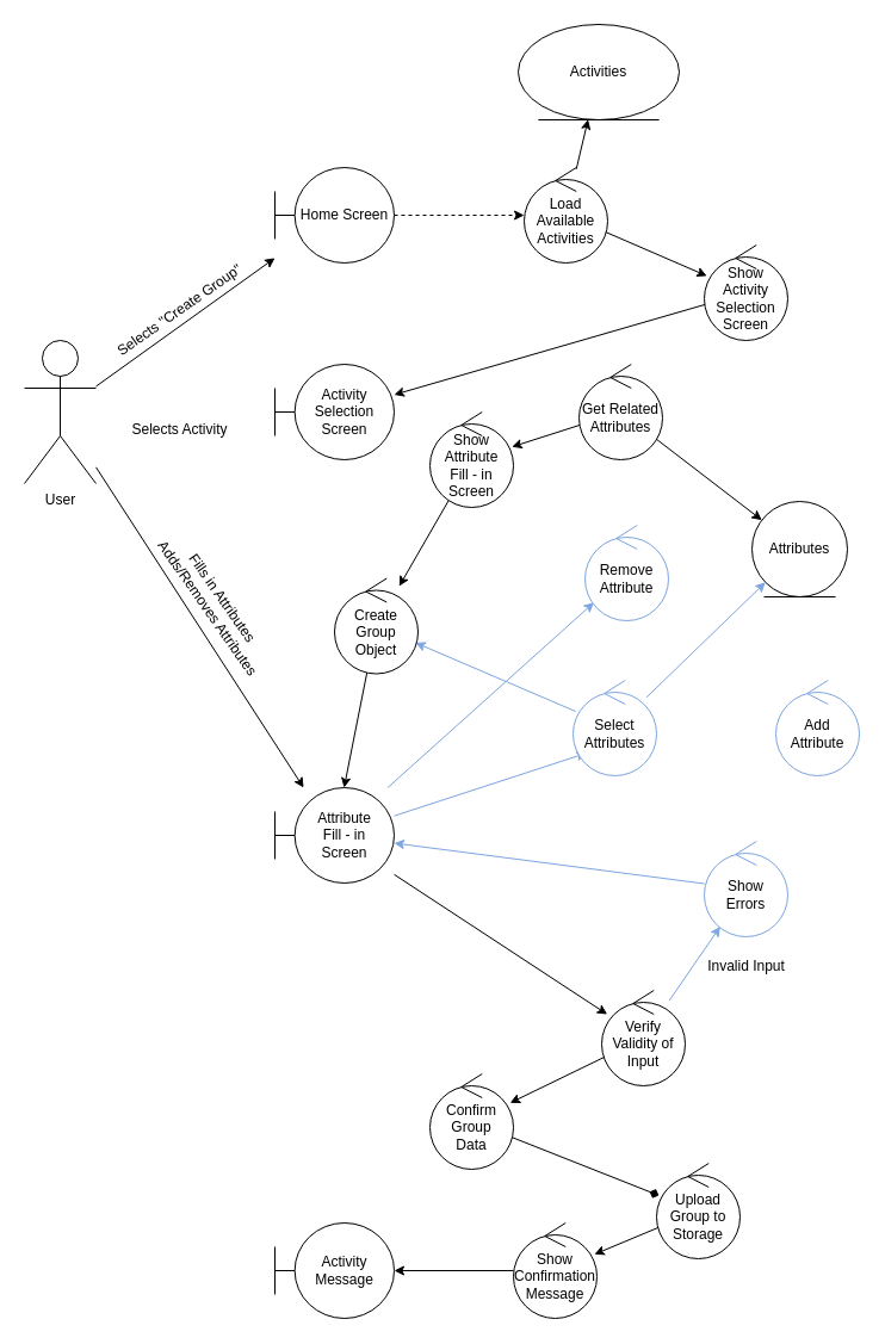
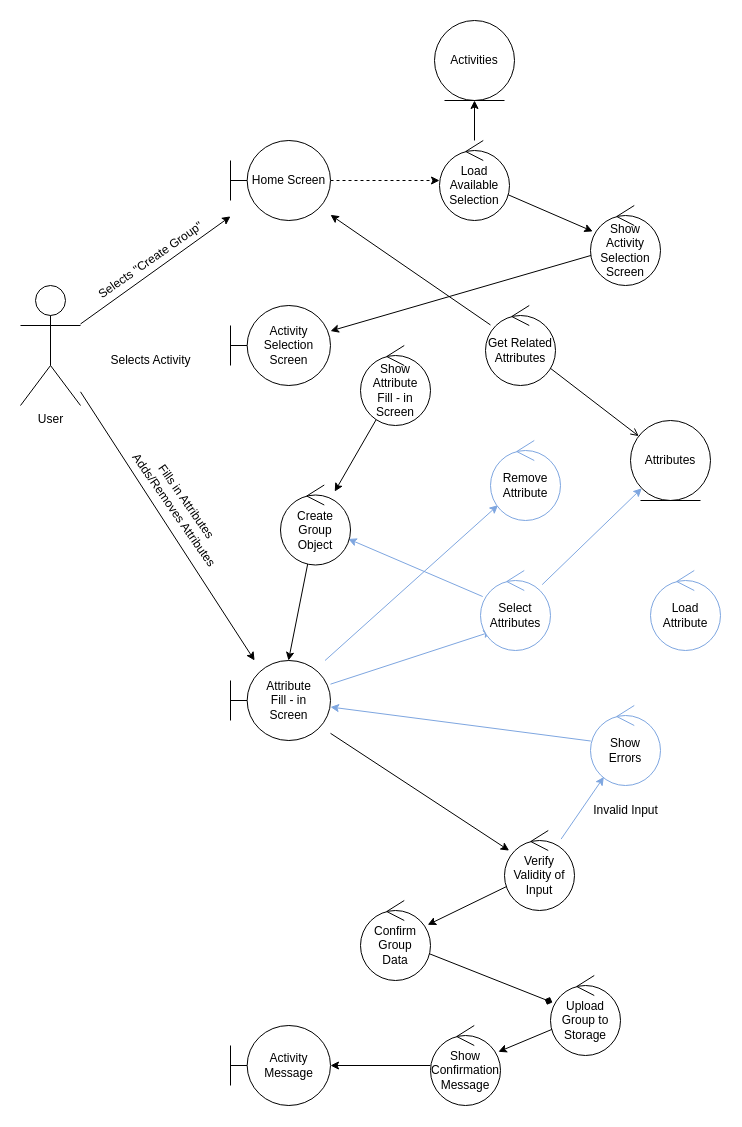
  <mxCell id="0" />
  <mxCell id="1" parent="0" />
  <mxCell id="2" style="edgeStyle=none;rounded=0;orthogonalLoop=1;jettySize=auto;html=1;strokeColor=#000000;" parent="1" source="4" target="9" edge="1"><mxGeometry relative="1" as="geometry" /></mxCell>
  <mxCell id="3" style="edgeStyle=none;rounded=0;orthogonalLoop=1;jettySize=auto;html=1;strokeColor=#000000;" parent="1" source="4" target="25" edge="1"><mxGeometry relative="1" as="geometry" /></mxCell>
  <mxCell id="4" value="User" style="shape=umlActor;verticalLabelPosition=bottom;verticalAlign=top;html=1;outlineConnect=0;rounded=0;" parent="1" vertex="1"><mxGeometry x="20" y="285" width="60" height="120" as="geometry" /></mxCell>
- <mxCell id="5" value="&lt;div&gt;Activities&lt;/div&gt;" style="ellipse;shape=umlEntity;whiteSpace=wrap;html=1;rounded=0;" parent="1" vertex="1"><mxGeometry x="434" y="20" width="135" height="80" as="geometry" /></mxCell>
+ <mxCell id="5" value="&lt;div&gt;Activities&lt;/div&gt;" style="ellipse;shape=umlEntity;whiteSpace=wrap;html=1;rounded=0;" parent="1" vertex="1"><mxGeometry x="434" y="20" width="80" height="80" as="geometry" /></mxCell>
  <mxCell id="6" style="edgeStyle=none;orthogonalLoop=1;jettySize=auto;html=1;" parent="1" source="7" target="10" edge="1"><mxGeometry relative="1" as="geometry" /></mxCell>
  <mxCell id="7" value="&lt;div&gt;Show&lt;/div&gt;&lt;div&gt;Activity&lt;/div&gt;&lt;div&gt;Selection Screen&lt;/div&gt;" style="ellipse;shape=umlControl;whiteSpace=wrap;html=1;rounded=0;" parent="1" vertex="1"><mxGeometry x="590" y="205" width="70" height="80" as="geometry" /></mxCell>
  <mxCell id="8" style="edgeStyle=none;orthogonalLoop=1;jettySize=auto;html=1;dashed=1;" parent="1" source="9" target="28" edge="1"><mxGeometry relative="1" as="geometry" /></mxCell>
  <mxCell id="9" value="&lt;div&gt;Home Screen&lt;/div&gt;" style="shape=umlBoundary;whiteSpace=wrap;html=1;rounded=0;" parent="1" vertex="1"><mxGeometry x="230" y="140" width="100" height="80" as="geometry" /></mxCell>
  <mxCell id="10" value="Activity Selection Screen" style="shape=umlBoundary;whiteSpace=wrap;html=1;rounded=0;" parent="1" vertex="1"><mxGeometry x="230" y="305" width="100" height="80" as="geometry" /></mxCell>
  <mxCell id="11" style="edgeStyle=none;rounded=0;orthogonalLoop=1;jettySize=auto;html=1;" parent="1" source="12" target="31" edge="1"><mxGeometry relative="1" as="geometry" /></mxCell>
  <mxCell id="12" value="&lt;div&gt;Show&lt;/div&gt;&lt;div&gt;Confirmation&lt;/div&gt;&lt;div&gt;Message&lt;/div&gt;" style="ellipse;shape=umlControl;whiteSpace=wrap;html=1;rounded=0;" parent="1" vertex="1"><mxGeometry x="430" y="1025" width="70" height="80" as="geometry" /></mxCell>
  <mxCell id="13" style="edgeStyle=none;rounded=0;orthogonalLoop=1;jettySize=auto;html=1;endArrow=diamond;" parent="1" source="14" target="33" edge="1"><mxGeometry relative="1" as="geometry" /></mxCell>
  <mxCell id="14" value="&lt;div&gt;Confirm&lt;/div&gt;&lt;div&gt;Group&lt;/div&gt;&lt;div&gt;Data&lt;br&gt;&lt;/div&gt;" style="ellipse;shape=umlControl;whiteSpace=wrap;html=1;rounded=0;" parent="1" vertex="1"><mxGeometry x="360" y="900" width="70" height="80" as="geometry" /></mxCell>
  <mxCell id="15" value="Attributes" style="ellipse;shape=umlEntity;whiteSpace=wrap;html=1;rounded=0;" parent="1" vertex="1"><mxGeometry x="630" y="420" width="80" height="80" as="geometry" /></mxCell>
- <mxCell id="16" style="edgeStyle=none;orthogonalLoop=1;jettySize=auto;html=1;" parent="1" source="18" target="15" edge="1"><mxGeometry relative="1" as="geometry" /></mxCell>
- <mxCell id="17" style="edgeStyle=none;orthogonalLoop=1;jettySize=auto;html=1;" parent="1" source="18" target="30" edge="1"><mxGeometry relative="1" as="geometry" /></mxCell>
+ <mxCell id="16" style="edgeStyle=none;orthogonalLoop=1;jettySize=auto;html=1;endArrow=open;" parent="1" source="18" target="15" edge="1"><mxGeometry relative="1" as="geometry" /></mxCell>
+ <mxCell id="17" style="edgeStyle=none;orthogonalLoop=1;jettySize=auto;html=1;" parent="1" source="18" target="9" edge="1"><mxGeometry relative="1" as="geometry" /></mxCell>
  <mxCell id="18" value="&lt;div&gt;Get Related&lt;/div&gt;&lt;div&gt;Attributes&lt;br&gt;&lt;/div&gt;" style="ellipse;shape=umlControl;whiteSpace=wrap;html=1;rounded=0;" parent="1" vertex="1"><mxGeometry x="485" y="305" width="70" height="80" as="geometry" /></mxCell>
  <mxCell id="19" style="edgeStyle=none;rounded=0;orthogonalLoop=1;jettySize=auto;html=1;strokeColor=#7EA6E0;" parent="1" source="21" target="35" edge="1"><mxGeometry relative="1" as="geometry" /></mxCell>
  <mxCell id="20" style="edgeStyle=none;rounded=0;orthogonalLoop=1;jettySize=auto;html=1;strokeColor=#000000;" parent="1" source="21" target="14" edge="1"><mxGeometry relative="1" as="geometry" /></mxCell>
  <mxCell id="21" value="&lt;div&gt;Verify&lt;/div&gt;&lt;div&gt;Validity of&lt;/div&gt;&lt;div&gt;Input&lt;br&gt;&lt;/div&gt;" style="ellipse;shape=umlControl;whiteSpace=wrap;html=1;rounded=0;" parent="1" vertex="1"><mxGeometry x="504" y="830" width="70" height="80" as="geometry" /></mxCell>
  <mxCell id="22" style="edgeStyle=none;rounded=0;orthogonalLoop=1;jettySize=auto;html=1;" parent="1" source="25" target="21" edge="1"><mxGeometry relative="1" as="geometry" /></mxCell>
  <mxCell id="23" style="edgeStyle=none;rounded=0;orthogonalLoop=1;jettySize=auto;html=1;strokeColor=#7EA6E0;" parent="1" source="25" target="36" edge="1"><mxGeometry relative="1" as="geometry" /></mxCell>
  <mxCell id="24" style="edgeStyle=none;rounded=0;orthogonalLoop=1;jettySize=auto;html=1;strokeColor=#7EA6E0;" parent="1" source="25" edge="1"><mxGeometry relative="1" as="geometry"><mxPoint x="491.347" y="630.989" as="targetPoint" /></mxGeometry></mxCell>
  <mxCell id="25" value="&lt;div&gt;Attribute&lt;/div&gt;&lt;div&gt;Fill - in&lt;br&gt;&lt;/div&gt;&lt;div&gt;Screen&lt;br&gt;&lt;/div&gt;" style="shape=umlBoundary;whiteSpace=wrap;html=1;rounded=0;" parent="1" vertex="1"><mxGeometry x="230" y="660" width="100" height="80" as="geometry" /></mxCell>
  <mxCell id="26" style="edgeStyle=none;orthogonalLoop=1;jettySize=auto;html=1;" parent="1" source="28" target="5" edge="1"><mxGeometry relative="1" as="geometry" /></mxCell>
  <mxCell id="27" style="edgeStyle=none;orthogonalLoop=1;jettySize=auto;html=1;" parent="1" source="28" target="7" edge="1"><mxGeometry relative="1" as="geometry" /></mxCell>
- <mxCell id="28" value="&lt;div&gt;Load&lt;/div&gt;&lt;div&gt;Available&lt;/div&gt;&lt;div&gt;Activities&lt;br&gt;&lt;/div&gt;" style="ellipse;shape=umlControl;whiteSpace=wrap;html=1;rounded=0;" parent="1" vertex="1"><mxGeometry x="439" y="140" width="70" height="80" as="geometry" /></mxCell>
+ <mxCell id="28" value="&lt;div&gt;Load&lt;/div&gt;&lt;div&gt;Available&lt;/div&gt;&lt;div&gt;Selection&lt;br&gt;&lt;/div&gt;" style="ellipse;shape=umlControl;whiteSpace=wrap;html=1;rounded=0;" parent="1" vertex="1"><mxGeometry x="439" y="140" width="70" height="80" as="geometry" /></mxCell>
  <mxCell id="29" style="edgeStyle=none;rounded=0;orthogonalLoop=1;jettySize=auto;html=1;" edge="1" parent="1" source="30" target="46"><mxGeometry relative="1" as="geometry" /></mxCell>
  <mxCell id="30" value="&lt;div&gt;Show&lt;/div&gt;&lt;div&gt;Attribute&lt;/div&gt;&lt;div&gt;Fill - in&lt;/div&gt;&lt;div&gt;Screen&lt;br&gt;&lt;/div&gt;" style="ellipse;shape=umlControl;whiteSpace=wrap;html=1;rounded=0;" parent="1" vertex="1"><mxGeometry x="360" y="345" width="70" height="80" as="geometry" /></mxCell>
  <mxCell id="31" value="&lt;div&gt;Activity&lt;/div&gt;&lt;div&gt;Message&lt;br&gt;&lt;/div&gt;" style="shape=umlBoundary;whiteSpace=wrap;html=1;rounded=0;" parent="1" vertex="1"><mxGeometry x="230" y="1025" width="100" height="80" as="geometry" /></mxCell>
  <mxCell id="32" style="edgeStyle=none;rounded=0;orthogonalLoop=1;jettySize=auto;html=1;" parent="1" source="33" target="12" edge="1"><mxGeometry relative="1" as="geometry" /></mxCell>
  <mxCell id="33" value="&lt;div&gt;Upload&lt;br&gt;&lt;/div&gt;&lt;div&gt;Group to&lt;/div&gt;&lt;div&gt;Storage&lt;br&gt;&lt;/div&gt;" style="ellipse;shape=umlControl;whiteSpace=wrap;html=1;rounded=0;" parent="1" vertex="1"><mxGeometry x="550" y="975" width="70" height="80" as="geometry" /></mxCell>
  <mxCell id="34" style="edgeStyle=none;rounded=0;orthogonalLoop=1;jettySize=auto;html=1;strokeColor=#7EA6E0;" parent="1" source="35" target="25" edge="1"><mxGeometry relative="1" as="geometry" /></mxCell>
  <mxCell id="35" value="&lt;div&gt;Show&lt;/div&gt;&lt;div&gt;Errors&lt;br&gt;&lt;/div&gt;" style="ellipse;shape=umlControl;whiteSpace=wrap;html=1;rounded=0;strokeColor=#7EA6E0;" parent="1" vertex="1"><mxGeometry x="590" y="705" width="70" height="80" as="geometry" /></mxCell>
  <mxCell id="36" value="&lt;div&gt;Remove&lt;/div&gt;&lt;div&gt;Attribute&lt;br&gt;&lt;/div&gt;" style="ellipse;shape=umlControl;whiteSpace=wrap;html=1;rounded=0;strokeColor=#7EA6E0;" parent="1" vertex="1"><mxGeometry x="490" y="440" width="70" height="80" as="geometry" /></mxCell>
- <mxCell id="37" value="&lt;div&gt;Add&lt;/div&gt;&lt;div&gt;Attribute&lt;br&gt;&lt;/div&gt;" style="ellipse;shape=umlControl;whiteSpace=wrap;html=1;rounded=0;strokeColor=#7EA6E0;" parent="1" vertex="1"><mxGeometry x="650" y="570" width="70" height="80" as="geometry" /></mxCell>
+ <mxCell id="37" value="&lt;div&gt;Load&lt;/div&gt;&lt;div&gt;Attribute&lt;br&gt;&lt;/div&gt;" style="ellipse;shape=umlControl;whiteSpace=wrap;html=1;rounded=0;strokeColor=#7EA6E0;" parent="1" vertex="1"><mxGeometry x="650" y="570" width="70" height="80" as="geometry" /></mxCell>
  <mxCell id="38" value="&lt;div&gt;Selects &quot;Create Group&quot;&lt;/div&gt;" style="text;html=1;align=center;verticalAlign=middle;resizable=0;points=[];autosize=1;strokeColor=none;fillColor=none;rotation=-35;" parent="1" vertex="1"><mxGeometry x="80" y="250" width="140" height="20" as="geometry" /></mxCell>
  <mxCell id="39" value="&lt;div&gt;Selects Activity&lt;/div&gt;" style="text;html=1;align=center;verticalAlign=middle;resizable=0;points=[];autosize=1;strokeColor=none;fillColor=none;rotation=0;" parent="1" vertex="1"><mxGeometry x="105" y="350" width="90" height="20" as="geometry" /></mxCell>
  <mxCell id="40" value="&lt;div&gt;Fills in Attributes&lt;/div&gt;&lt;div&gt;Adds/Removes Attributes&lt;br&gt;&lt;/div&gt;" style="text;html=1;align=center;verticalAlign=middle;resizable=0;points=[];autosize=1;strokeColor=none;fillColor=none;rotation=55;" parent="1" vertex="1"><mxGeometry x="105" y="490" width="150" height="30" as="geometry" /></mxCell>
  <mxCell id="41" value="&lt;div&gt;Invalid Input&lt;/div&gt;" style="text;html=1;align=center;verticalAlign=middle;resizable=0;points=[];autosize=1;strokeColor=none;fillColor=none;rotation=0;" parent="1" vertex="1"><mxGeometry x="585" y="800" width="80" height="20" as="geometry" /></mxCell>
  <mxCell id="42" style="edgeStyle=none;rounded=0;orthogonalLoop=1;jettySize=auto;html=1;strokeColor=#7EA6E0;" parent="1" source="44" target="46" edge="1"><mxGeometry relative="1" as="geometry" /></mxCell>
  <mxCell id="43" style="edgeStyle=none;rounded=0;orthogonalLoop=1;jettySize=auto;html=1;strokeColor=#7EA6E0;" parent="1" source="44" target="15" edge="1"><mxGeometry relative="1" as="geometry" /></mxCell>
  <mxCell id="44" value="&lt;div&gt;Select&lt;/div&gt;&lt;div&gt;Attributes&lt;br&gt;&lt;/div&gt;" style="ellipse;shape=umlControl;whiteSpace=wrap;html=1;rounded=0;strokeColor=#7EA6E0;" parent="1" vertex="1"><mxGeometry x="480" y="570" width="70" height="80" as="geometry" /></mxCell>
  <mxCell id="45" style="rounded=0;orthogonalLoop=1;jettySize=auto;html=1;" edge="1" parent="1" source="46" target="25"><mxGeometry relative="1" as="geometry" /></mxCell>
  <mxCell id="46" value="&lt;div&gt;Create&lt;/div&gt;&lt;div&gt;Group&lt;/div&gt;&lt;div&gt;Object&lt;br&gt;&lt;/div&gt;" style="ellipse;shape=umlControl;whiteSpace=wrap;html=1;rounded=0;" vertex="1" parent="1"><mxGeometry x="280" y="484.5" width="70" height="80" as="geometry" /></mxCell>
